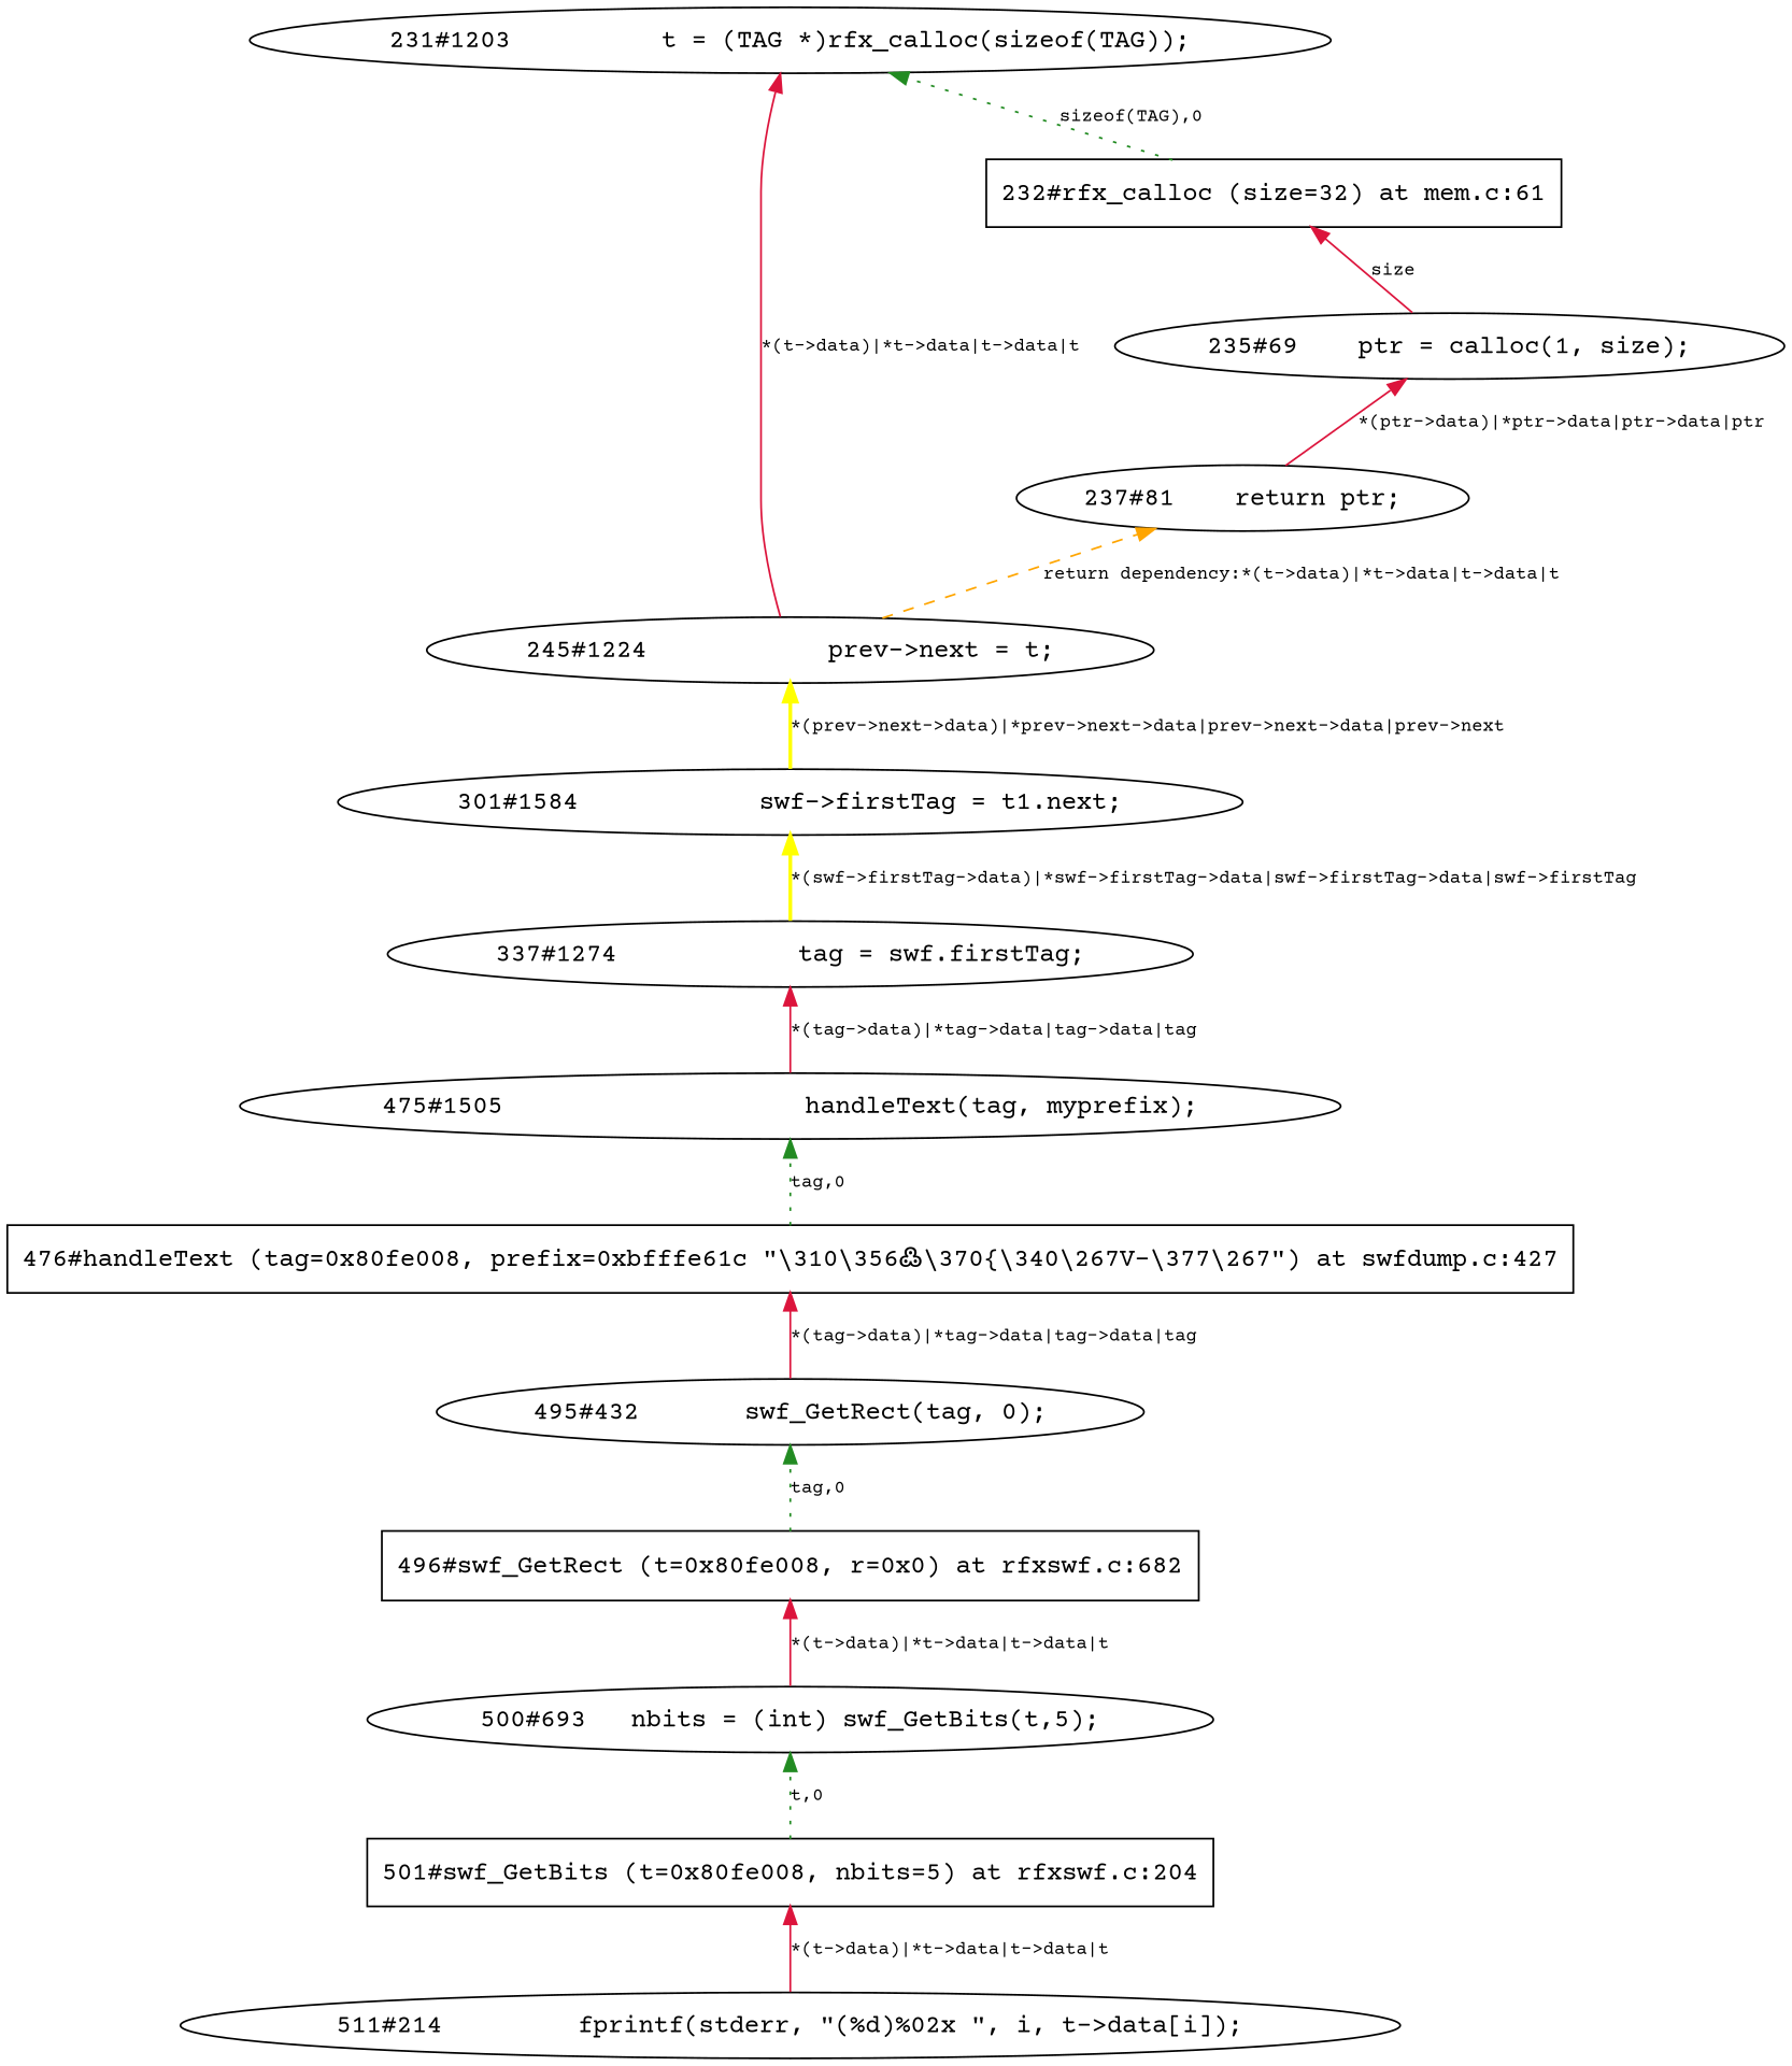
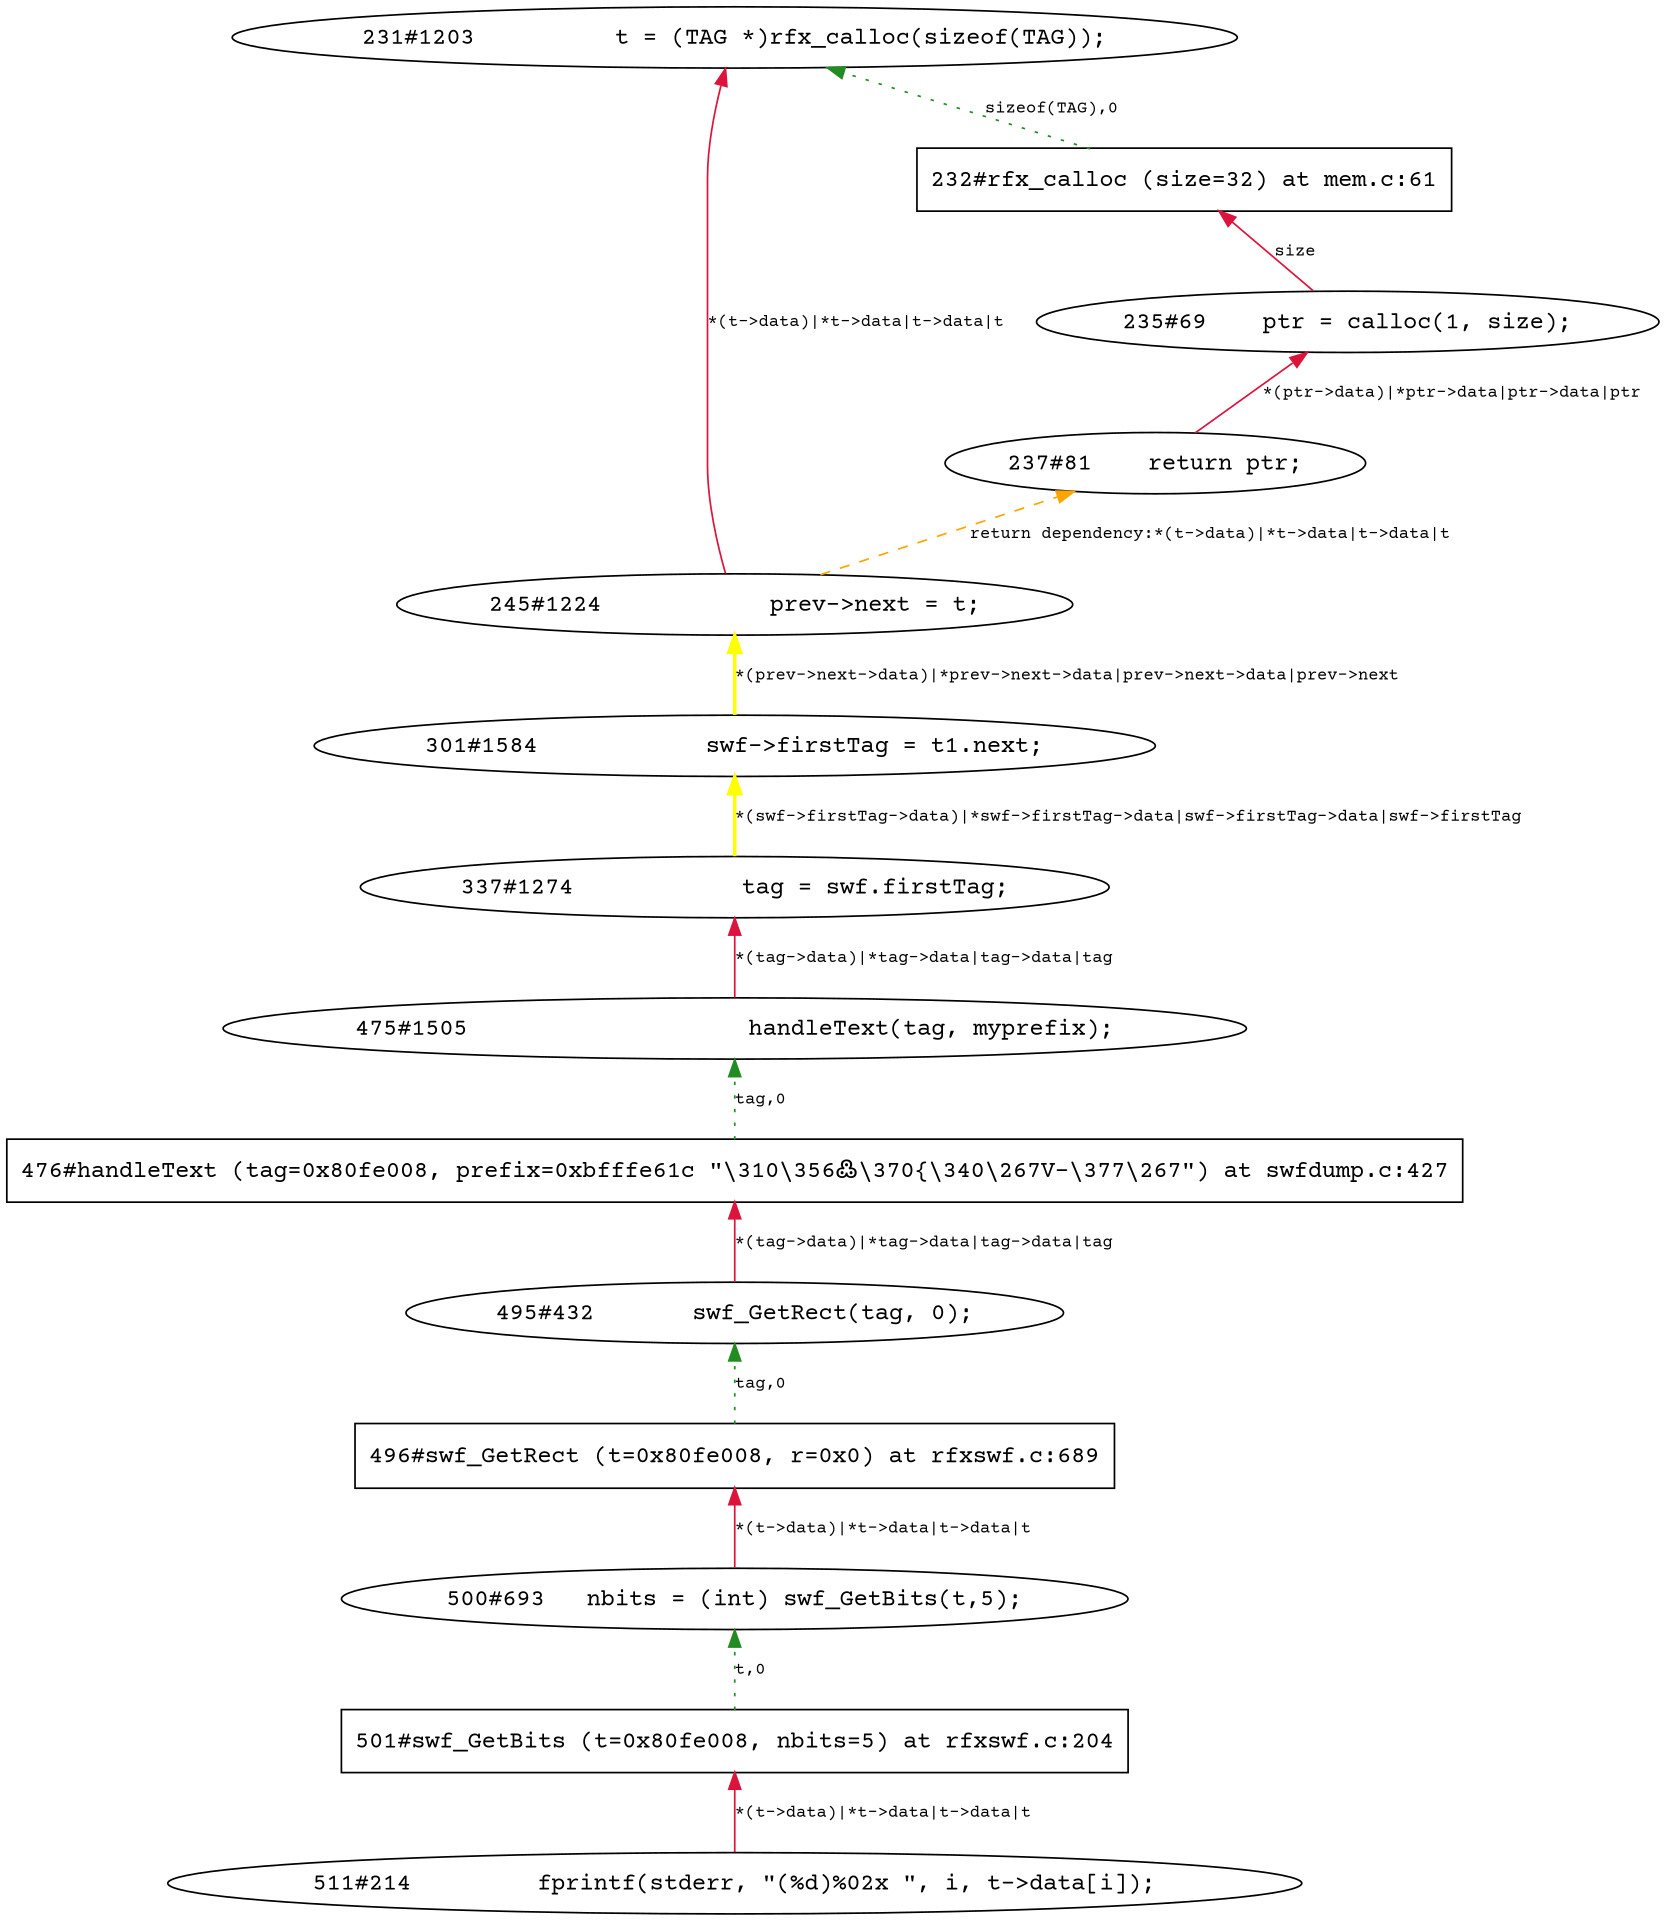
  digraph {
    rankdir=BT
    fontname="Courier Prime"
    node [fontname="Courier Prime"]
    edge [color=crimson fontname="Courier Prime" fontsize=10 style=solid]
    "232#rfx_calloc (size=32) at mem.c:61" [shape=record]
    "231#1203	  t = (TAG *)rfx_calloc(sizeof(TAG));"
    "237#81	  return ptr;"
    "235#69	  ptr = calloc(1, size);"
    "301#1584	    swf->firstTag = t1.next;"
    "245#1224	    prev->next = t;"
    "476#handleText (tag=0x80fe008, prefix=0xbfffe61c \"\\310\\356߷\\370\{\\340\\267V-\\377\\267\") at swfdump.c:427" [shape=record]
    "495#432	      swf_GetRect(tag, 0);"
-   "496#swf_GetRect (t=0x80fe008, r=0x0) at rfxswf.c:689" [shape=record label="496#swf_GetRect (t=0x80fe008, r=0x0) at rfxswf.c:682"]
+   "496#swf_GetRect (t=0x80fe008, r=0x0) at rfxswf.c:689" [shape=record]
    "337#1274	    tag = swf.firstTag;"
    "500#693	  nbits = (int) swf_GetBits(t,5);"
    "501#swf_GetBits (t=0x80fe008, nbits=5) at rfxswf.c:204" [shape=record]
    "475#1505		    handleText(tag, myprefix);"
    "511#214	        fprintf(stderr, \"(%d)%02x \", i, t->data[i]);"
    "232#rfx_calloc (size=32) at mem.c:61" -> "231#1203	  t = (TAG *)rfx_calloc(sizeof(TAG));" [color=forestgreen label="sizeof(TAG),0" style=dotted]
    "237#81	  return ptr;" -> "235#69	  ptr = calloc(1, size);" [label="*(ptr->data)|*ptr->data|ptr->data|ptr"]
    "235#69	  ptr = calloc(1, size);" -> "232#rfx_calloc (size=32) at mem.c:61" [label=size]
    "301#1584	    swf->firstTag = t1.next;" -> "245#1224	    prev->next = t;" [color=yellow label="*(prev->next->data)|*prev->next->data|prev->next->data|prev->next" style=bold]
    "245#1224	    prev->next = t;" -> "231#1203	  t = (TAG *)rfx_calloc(sizeof(TAG));" [label="*(t->data)|*t->data|t->data|t"]
    "245#1224	    prev->next = t;" -> "237#81	  return ptr;" [color=orange label="return dependency:*(t->data)|*t->data|t->data|t" style=dashed]
    "476#handleText (tag=0x80fe008, prefix=0xbfffe61c \"\\310\\356߷\\370\{\\340\\267V-\\377\\267\") at swfdump.c:427" -> "475#1505		    handleText(tag, myprefix);" [color=forestgreen label="tag,0" style=dotted]
    "495#432	      swf_GetRect(tag, 0);" -> "476#handleText (tag=0x80fe008, prefix=0xbfffe61c \"\\310\\356߷\\370\{\\340\\267V-\\377\\267\") at swfdump.c:427" [label="*(tag->data)|*tag->data|tag->data|tag"]
    "496#swf_GetRect (t=0x80fe008, r=0x0) at rfxswf.c:689" -> "495#432	      swf_GetRect(tag, 0);" [color=forestgreen label="tag,0" style=dotted]
    "337#1274	    tag = swf.firstTag;" -> "301#1584	    swf->firstTag = t1.next;" [color=yellow label="*(swf->firstTag->data)|*swf->firstTag->data|swf->firstTag->data|swf->firstTag" style=bold]
    "500#693	  nbits = (int) swf_GetBits(t,5);" -> "496#swf_GetRect (t=0x80fe008, r=0x0) at rfxswf.c:689" [label="*(t->data)|*t->data|t->data|t"]
    "501#swf_GetBits (t=0x80fe008, nbits=5) at rfxswf.c:204" -> "500#693	  nbits = (int) swf_GetBits(t,5);" [color=forestgreen label="t,0" style=dotted]
    "475#1505		    handleText(tag, myprefix);" -> "337#1274	    tag = swf.firstTag;" [label="*(tag->data)|*tag->data|tag->data|tag"]
    "511#214	        fprintf(stderr, \"(%d)%02x \", i, t->data[i]);" -> "501#swf_GetBits (t=0x80fe008, nbits=5) at rfxswf.c:204" [label="*(t->data)|*t->data|t->data|t"]
  }
